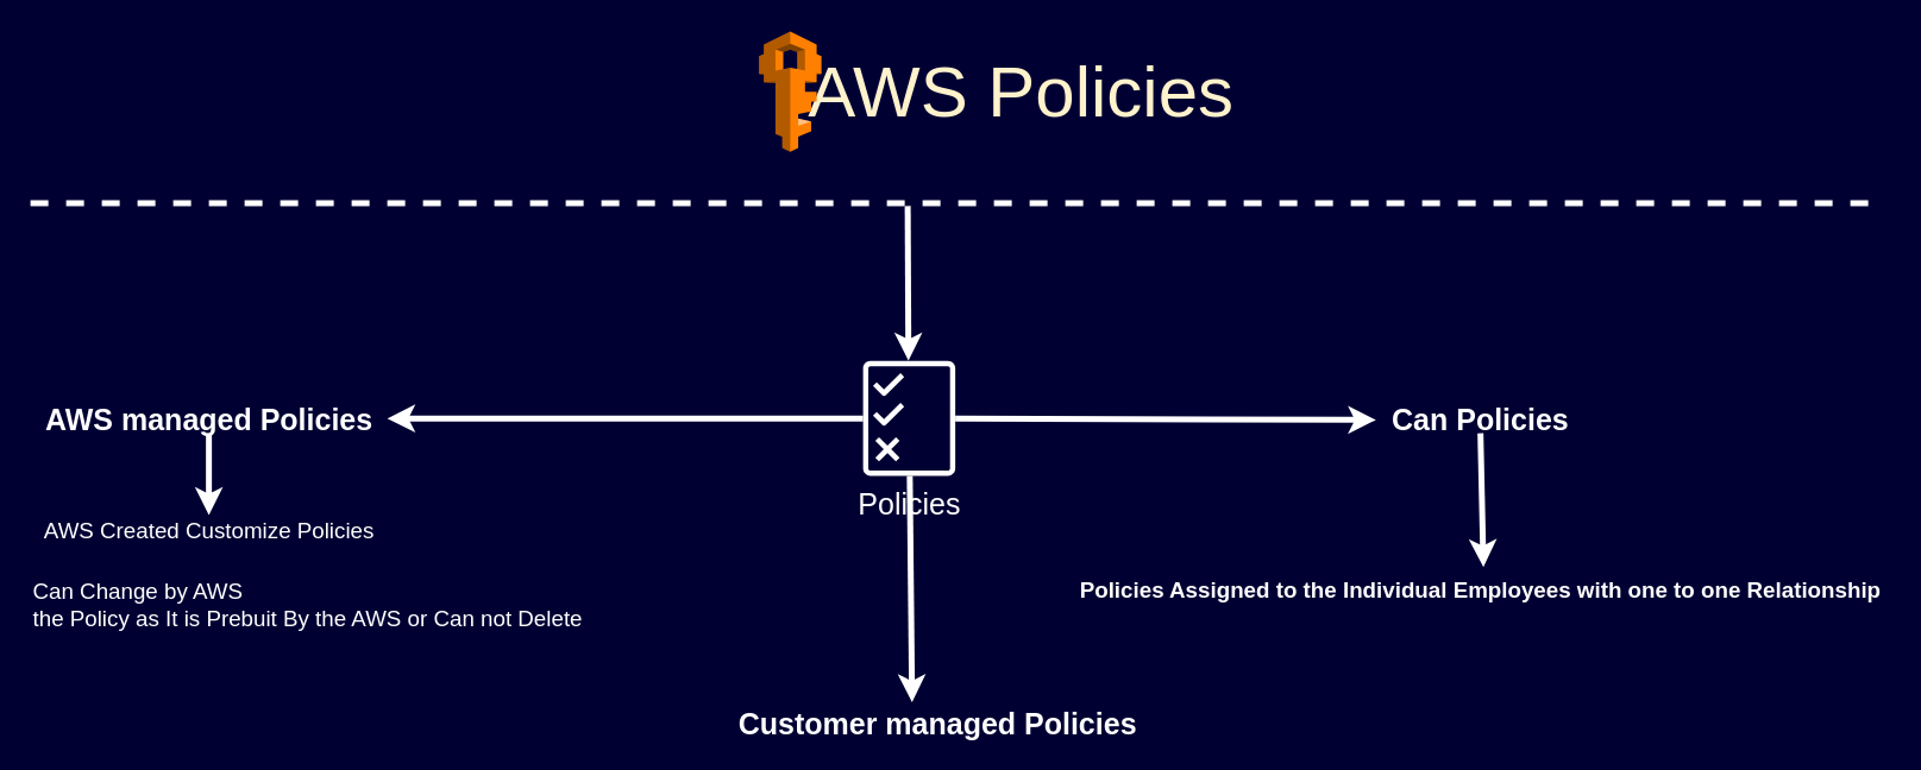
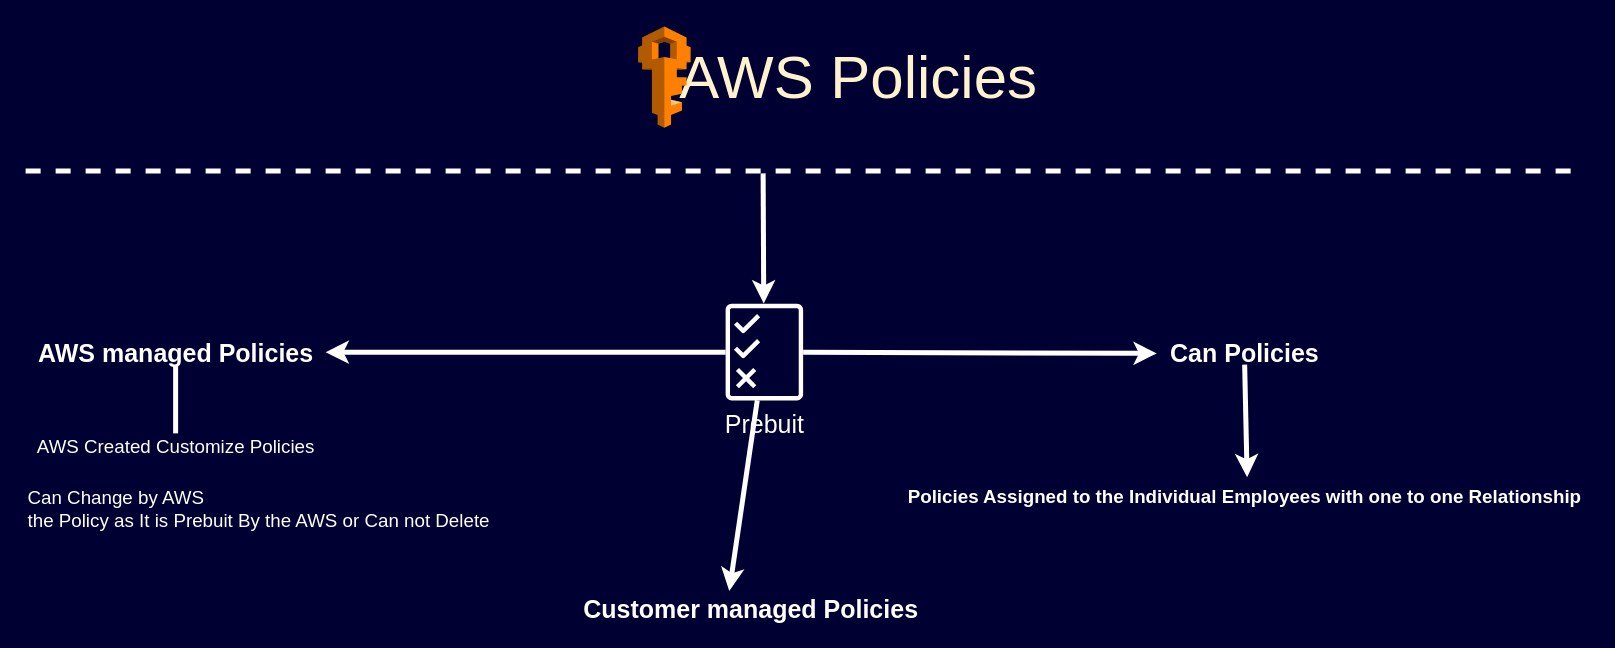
  <mxCell id="0" />
  <mxCell id="1" parent="0" />
  <mxCell id="2" value="&lt;font style=&quot;font-size: 48px&quot; color=&quot;#fff2cc&quot;&gt;&amp;nbsp; AWS Policies&lt;/font&gt;" style="text;html=1;resizable=0;autosize=1;align=center;verticalAlign=middle;points=[];fillColor=none;strokeColor=none;rounded=0;" vertex="1" parent="1"><mxGeometry x="519" y="46" width="310" height="30" as="geometry" /></mxCell>
  <mxCell id="3" value="" style="outlineConnect=0;dashed=0;verticalLabelPosition=bottom;verticalAlign=top;align=center;html=1;shape=mxgraph.aws3.iam;gradientColor=none;fillColor=#FF8000;strokeColor=none;" vertex="1" parent="1"><mxGeometry x="510" y="20.5" width="42" height="81" as="geometry" /></mxCell>
  <mxCell id="4" style="edgeStyle=none;rounded=0;orthogonalLoop=1;jettySize=auto;html=1;labelBackgroundColor=none;strokeColor=#FFFFFF;strokeWidth=4;fontColor=#FFFFFF;" edge="1" parent="1" source="7"><mxGeometry relative="1" as="geometry"><mxPoint y="281" as="targetPoint" x="260" /></mxGeometry></mxCell>
  <mxCell id="5" style="edgeStyle=none;rounded=0;orthogonalLoop=1;jettySize=auto;html=1;labelBackgroundColor=none;strokeColor=#FFFFFF;strokeWidth=4;fontColor=#FFFFFF;entryX=0.033;entryY=1.05;entryDx=0;entryDy=0;entryPerimeter=0;" edge="1" parent="1" source="7"><mxGeometry relative="1" as="geometry"><mxPoint x="924.95" y="282" as="targetPoint" /></mxGeometry></mxCell>
  <mxCell id="6" style="edgeStyle=none;rounded=0;orthogonalLoop=1;jettySize=auto;html=1;entryX=0.439;entryY=-0.2;entryDx=0;entryDy=0;entryPerimeter=0;labelBackgroundColor=none;strokeColor=#FFFFFF;strokeWidth=4;fontColor=#FFFFFF;" edge="1" parent="1" source="7" target="12"><mxGeometry relative="1" as="geometry" /></mxCell>
- <mxCell id="7" value="&lt;font style=&quot;font-size: 20px&quot; color=&quot;#ffffff&quot;&gt;Policies&lt;/font&gt;" style="outlineConnect=0;fontColor=#232F3E;gradientColor=none;fillColor=#FFFFFF;strokeColor=none;dashed=0;verticalLabelPosition=bottom;verticalAlign=top;align=center;html=1;fontSize=12;fontStyle=0;aspect=fixed;pointerEvents=1;shape=mxgraph.aws4.permissions;" vertex="1" parent="1"><mxGeometry x="580" y="242" width="62" height="78" as="geometry" /></mxCell>
+ <mxCell id="7" value="&lt;font style=&quot;font-size: 20px&quot; color=&quot;#ffffff&quot;&gt;Prebuit&lt;/font&gt;" style="outlineConnect=0;fontColor=#232F3E;gradientColor=none;fillColor=#FFFFFF;strokeColor=none;dashed=0;verticalLabelPosition=bottom;verticalAlign=top;align=center;html=1;fontSize=12;fontStyle=0;aspect=fixed;pointerEvents=1;shape=mxgraph.aws4.permissions;" vertex="1" parent="1"><mxGeometry x="580" y="242" width="62" height="78" as="geometry" /></mxCell>
  <mxCell id="8" value="" style="endArrow=none;dashed=1;html=1;strokeColor=#FFFFFF;strokeWidth=4;fontColor=#232F3E;" edge="1" parent="1"><mxGeometry width="50" height="50" relative="1" as="geometry"><mxPoint x="20" y="136" as="sourcePoint" /><mxPoint x="1260" y="136" as="targetPoint" /><Array as="points" /></mxGeometry></mxCell>
  <mxCell id="9" style="rounded=0;orthogonalLoop=1;jettySize=auto;html=1;fontColor=#232F3E;strokeColor=#FFFFFF;strokeWidth=4;" edge="1" parent="1"><mxGeometry relative="1" as="geometry"><mxPoint x="610" y="138" as="sourcePoint" /><mxPoint x="610.498" y="242" as="targetPoint" /></mxGeometry></mxCell>
- <mxCell id="10" style="edgeStyle=none;rounded=0;orthogonalLoop=1;jettySize=auto;html=1;labelBackgroundColor=none;strokeColor=#FFFFFF;strokeWidth=4;fontSize=15;fontColor=#FFFFFF;" edge="1" parent="1" source="11" target="15"><mxGeometry relative="1" as="geometry" /></mxCell>
+ <mxCell id="10" style="edgeStyle=none;rounded=0;orthogonalLoop=1;jettySize=auto;html=1;labelBackgroundColor=none;strokeColor=#FFFFFF;strokeWidth=4;fontSize=15;fontColor=#FFFFFF;endArrow=none;" edge="1" parent="1" source="11" target="15"><mxGeometry relative="1" as="geometry" /></mxCell>
  <mxCell id="11" value="&lt;b&gt;&lt;font style=&quot;font-size: 20px&quot;&gt;AWS managed Policies&lt;/font&gt;&lt;/b&gt;" style="text;html=1;resizable=0;autosize=1;align=center;verticalAlign=middle;points=[];fillColor=none;strokeColor=none;rounded=0;dashed=0;fontColor=#FFFFFF;" vertex="1" parent="1"><mxGeometry x="20" y="271" width="240" height="20" as="geometry" /></mxCell>
- <mxCell id="12" value="&lt;span style=&quot;font-size: 20px&quot;&gt;&lt;b&gt;Customer managed Policies&lt;/b&gt;&lt;/span&gt;" style="text;html=1;resizable=0;autosize=1;align=center;verticalAlign=middle;points=[];fillColor=none;strokeColor=none;rounded=0;dashed=0;fontColor=#FFFFFF;" vertex="1" parent="1"><mxGeometry x="490" y="476" width="280" height="20" as="geometry" /></mxCell>
+ <mxCell id="12" value="&lt;span style=&quot;font-size: 20px&quot;&gt;&lt;b&gt;Customer managed Policies&lt;/b&gt;&lt;/span&gt;" style="text;html=1;resizable=0;autosize=1;align=center;verticalAlign=middle;points=[];fillColor=none;strokeColor=none;rounded=0;dashed=0;fontColor=#FFFFFF;" vertex="1" parent="1"><mxGeometry x="460" y="476" width="280" height="20" as="geometry" /></mxCell>
  <mxCell id="13" style="edgeStyle=none;rounded=0;orthogonalLoop=1;jettySize=auto;html=1;entryX=0.504;entryY=-0.25;entryDx=0;entryDy=0;entryPerimeter=0;labelBackgroundColor=none;strokeColor=#FFFFFF;strokeWidth=4;fontSize=15;fontColor=#FFFFFF;" edge="1" parent="1" source="14" target="17"><mxGeometry relative="1" as="geometry" /></mxCell>
  <mxCell id="14" value="&lt;span style=&quot;font-size: 20px&quot;&gt;&lt;b&gt;Can Policies&lt;/b&gt;&lt;/span&gt;" style="text;html=1;resizable=0;autosize=1;align=center;verticalAlign=middle;points=[];fillColor=none;strokeColor=none;rounded=0;dashed=0;fontColor=#FFFFFF;" vertex="1" parent="1"><mxGeometry x="920" y="271" width="150" height="20" as="geometry" /></mxCell>
  <mxCell id="15" value="AWS Created Customize Policies&lt;br style=&quot;font-size: 15px;&quot;&gt;" style="text;html=1;resizable=0;autosize=1;align=center;verticalAlign=middle;points=[];fillColor=none;strokeColor=none;rounded=0;dashed=0;fontColor=#FFFFFF;fontSize=15;" vertex="1" parent="1"><mxGeometry x="20" y="346" width="240" height="20" as="geometry" /></mxCell>
  <mxCell id="16" value="Can Change by AWS &lt;br&gt;the Policy as It is Prebuit By the AWS or Can not Delete" style="text;html=1;resizable=0;autosize=1;align=left;verticalAlign=middle;points=[];fillColor=none;strokeColor=none;rounded=0;dashed=0;fontColor=#FFFFFF;fontSize=15;" vertex="1" parent="1"><mxGeometry x="20" y="386" width="390" height="40" as="geometry" /></mxCell>
  <mxCell id="17" value="&lt;b&gt;Policies Assigned to the Individual Employees with one to one Relationship&lt;/b&gt;" style="text;html=1;resizable=0;autosize=1;align=center;verticalAlign=middle;points=[];fillColor=none;strokeColor=none;rounded=0;dashed=0;fontSize=15;fontColor=#FFFFFF;" vertex="1" parent="1"><mxGeometry x="720" y="386" width="550" height="20" as="geometry" /></mxCell>
